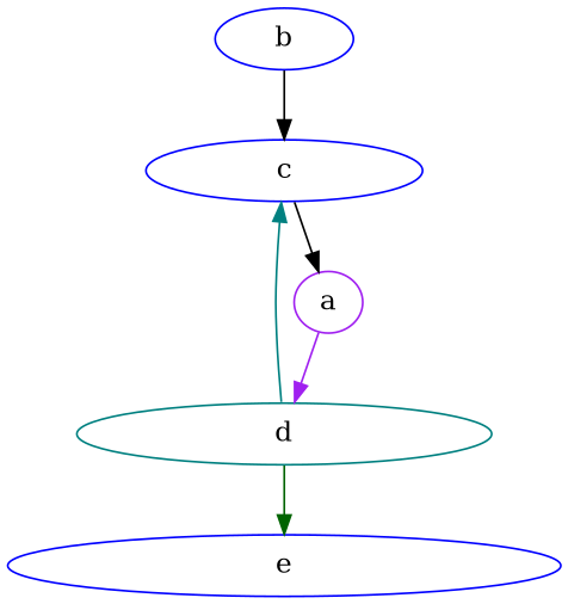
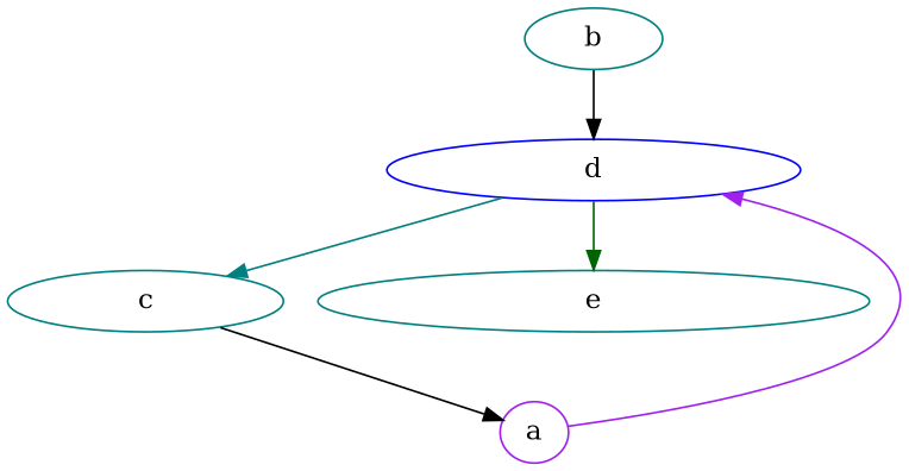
  digraph {
    node [color=blue]
    edge [color=black edgeType=0]
-   n1 [height=0 label=b width=1]
-   n2 [color=teal height=0 label=d width=3]
-   n3 [height=0 label=c width=2]
-   n4 [height=0 label=e width=4]
+   n1 [color=teal height=0 label=b width=1]
+   n2 [height=0 label=d width=3]
+   n3 [color=teal height=0 label=c width=2]
+   n4 [color=teal height=0 label=e width=4]
    n5 [color=purple height=0 label=a width=0]
-   n1 -> n3 [edgeIndex=2 edgeName=e2]
+   n1 -> n2 [edgeIndex=2 edgeName=e2]
    n2 -> n3 [color=teal edgeIndex=5 edgeName=e5]
    n2 -> n4 [color=darkgreen edgeIndex=6 edgeName=e6]
    n3 -> n5 [edgeIndex=3 edgeName=e3]
    n5 -> n2 [color=purple edgeIndex=1 edgeName=e1]
  }
